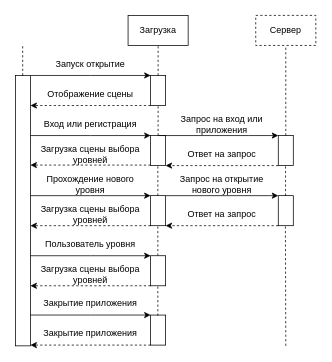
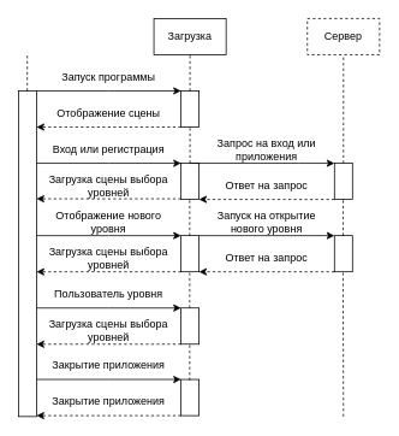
  <mxCell id="0" />
  <mxCell id="1" parent="0" />
  <mxCell id="2" value="Загрузка" style="rounded=0;whiteSpace=wrap;html=1;" parent="1" vertex="1"><mxGeometry x="170" y="20" width="80" height="40" as="geometry" /></mxCell>
  <mxCell id="3" value="Сервер" style="rounded=0;whiteSpace=wrap;html=1;dashed=1;" parent="1" vertex="1"><mxGeometry x="340" y="20" width="80" height="40" as="geometry" /></mxCell>
  <mxCell id="4" value="" style="rounded=0;whiteSpace=wrap;html=1;" parent="1" vertex="1"><mxGeometry x="200" y="100" width="20" height="40" as="geometry" /></mxCell>
  <mxCell id="5" value="" style="rounded=0;whiteSpace=wrap;html=1;" parent="1" vertex="1"><mxGeometry x="370" y="180" width="20" height="40" as="geometry" /></mxCell>
  <mxCell id="6" style="edgeStyle=orthogonalEdgeStyle;rounded=0;orthogonalLoop=1;jettySize=auto;html=1;exitX=1;exitY=0;exitDx=0;exitDy=0;entryX=0;entryY=0;entryDx=0;entryDy=0;" parent="1" source="7" target="4" edge="1"><mxGeometry relative="1" as="geometry"><Array as="points"><mxPoint x="120" y="100" /><mxPoint x="120" y="100" /></Array></mxGeometry></mxCell>
  <mxCell id="7" value="" style="rounded=0;whiteSpace=wrap;html=1;" parent="1" vertex="1"><mxGeometry x="20" y="100" width="20" height="360" as="geometry" /></mxCell>
- <mxCell id="8" value="Запуск открытие" style="text;html=1;align=center;verticalAlign=middle;whiteSpace=wrap;rounded=0;" parent="1" vertex="1"><mxGeometry x="40" y="70" width="160" height="30" as="geometry" /></mxCell>
+ <mxCell id="8" value="Запуск программы" style="text;html=1;align=center;verticalAlign=middle;whiteSpace=wrap;rounded=0;" parent="1" vertex="1"><mxGeometry x="40" y="70" width="160" height="30" as="geometry" /></mxCell>
  <mxCell id="9" value="Отображение сцены" style="text;html=1;align=center;verticalAlign=middle;whiteSpace=wrap;rounded=0;" parent="1" vertex="1"><mxGeometry x="40" y="110" width="160" height="30" as="geometry" /></mxCell>
  <mxCell id="10" value="" style="rounded=0;whiteSpace=wrap;html=1;" parent="1" vertex="1"><mxGeometry x="200" y="180" width="20" height="40" as="geometry" /></mxCell>
  <mxCell id="11" value="Вход или регистрация" style="text;html=1;align=center;verticalAlign=middle;whiteSpace=wrap;rounded=0;" parent="1" vertex="1"><mxGeometry x="40" y="150" width="160" height="30" as="geometry" /></mxCell>
  <mxCell id="12" value="Запрос на вход или приложения" style="text;html=1;align=center;verticalAlign=middle;whiteSpace=wrap;rounded=0;" parent="1" vertex="1"><mxGeometry x="220" y="150" width="150" height="30" as="geometry" /></mxCell>
  <mxCell id="13" value="Ответ на запрос" style="text;html=1;align=center;verticalAlign=middle;whiteSpace=wrap;rounded=0;" parent="1" vertex="1"><mxGeometry x="220" y="190" width="150" height="30" as="geometry" /></mxCell>
  <mxCell id="14" value="Загрузка сцены выбора уровней" style="text;html=1;align=center;verticalAlign=middle;whiteSpace=wrap;rounded=0;" parent="1" vertex="1"><mxGeometry x="40" y="190" width="160" height="30" as="geometry" /></mxCell>
  <mxCell id="15" style="edgeStyle=orthogonalEdgeStyle;rounded=0;orthogonalLoop=1;jettySize=auto;html=1;exitX=1;exitY=0;exitDx=0;exitDy=0;entryX=0;entryY=0;entryDx=0;entryDy=0;" parent="1" edge="1"><mxGeometry relative="1" as="geometry"><mxPoint x="40" y="180" as="sourcePoint" /><mxPoint x="200" y="180" as="targetPoint" /><Array as="points"><mxPoint x="120" y="180" /><mxPoint x="120" y="180" /></Array></mxGeometry></mxCell>
  <mxCell id="16" style="edgeStyle=orthogonalEdgeStyle;rounded=0;orthogonalLoop=1;jettySize=auto;html=1;exitX=1;exitY=0;exitDx=0;exitDy=0;entryX=0;entryY=0;entryDx=0;entryDy=0;" parent="1" target="5" edge="1"><mxGeometry relative="1" as="geometry"><mxPoint x="210" y="180" as="sourcePoint" /><mxPoint x="360" y="180" as="targetPoint" /><Array as="points"><mxPoint x="330" y="180" /><mxPoint x="330" y="180" /></Array></mxGeometry></mxCell>
  <mxCell id="17" style="edgeStyle=orthogonalEdgeStyle;rounded=0;orthogonalLoop=1;jettySize=auto;html=1;entryX=0.983;entryY=0.117;entryDx=0;entryDy=0;entryPerimeter=0;dashed=1;" parent="1" edge="1"><mxGeometry relative="1" as="geometry"><mxPoint x="370" y="220" as="sourcePoint" /><mxPoint x="220" y="220" as="targetPoint" /><Array as="points"><mxPoint x="370" y="220" /></Array></mxGeometry></mxCell>
  <mxCell id="18" style="edgeStyle=orthogonalEdgeStyle;rounded=0;orthogonalLoop=1;jettySize=auto;html=1;exitX=0;exitY=1;exitDx=0;exitDy=0;entryX=0.983;entryY=0.117;entryDx=0;entryDy=0;entryPerimeter=0;dashed=1;" parent="1" edge="1"><mxGeometry relative="1" as="geometry"><mxPoint x="200" y="219.31" as="sourcePoint" /><mxPoint x="40" y="219.31" as="targetPoint" /><Array as="points"><mxPoint x="160" y="219.31" /><mxPoint x="160" y="219.31" /></Array></mxGeometry></mxCell>
  <mxCell id="19" value="" style="endArrow=none;html=1;rounded=0;entryX=0.5;entryY=1;entryDx=0;entryDy=0;exitX=0.5;exitY=0;exitDx=0;exitDy=0;dashed=1;" parent="1" source="4" target="2" edge="1"><mxGeometry width="50" height="50" relative="1" as="geometry"><mxPoint x="250" y="220" as="sourcePoint" /><mxPoint x="300" y="170" as="targetPoint" /></mxGeometry></mxCell>
  <mxCell id="20" value="" style="endArrow=none;html=1;rounded=0;entryX=0.5;entryY=1;entryDx=0;entryDy=0;exitX=0.5;exitY=0;exitDx=0;exitDy=0;dashed=1;" parent="1" edge="1"><mxGeometry width="50" height="50" relative="1" as="geometry"><mxPoint x="29.66" y="100" as="sourcePoint" /><mxPoint x="29.66" y="60" as="targetPoint" /></mxGeometry></mxCell>
  <mxCell id="21" value="" style="endArrow=none;html=1;rounded=0;entryX=0.5;entryY=1;entryDx=0;entryDy=0;exitX=0.5;exitY=0;exitDx=0;exitDy=0;dashed=1;" parent="1" source="10" target="4" edge="1"><mxGeometry width="50" height="50" relative="1" as="geometry"><mxPoint x="220" y="110" as="sourcePoint" /><mxPoint x="220" y="70" as="targetPoint" /></mxGeometry></mxCell>
  <mxCell id="22" value="" style="endArrow=none;html=1;rounded=0;entryX=0.5;entryY=1;entryDx=0;entryDy=0;exitX=0.5;exitY=0;exitDx=0;exitDy=0;dashed=1;" parent="1" source="5" target="3" edge="1"><mxGeometry width="50" height="50" relative="1" as="geometry"><mxPoint x="369.66" y="120" as="sourcePoint" /><mxPoint x="369.66" y="60" as="targetPoint" /></mxGeometry></mxCell>
  <mxCell id="23" value="" style="rounded=0;whiteSpace=wrap;html=1;" parent="1" vertex="1"><mxGeometry x="200" y="260" width="20" height="40" as="geometry" /></mxCell>
  <mxCell id="24" value="" style="endArrow=none;html=1;rounded=0;entryX=0.5;entryY=1;entryDx=0;entryDy=0;exitX=0.5;exitY=0;exitDx=0;exitDy=0;dashed=1;" parent="1" edge="1"><mxGeometry width="50" height="50" relative="1" as="geometry"><mxPoint x="209.66" y="260" as="sourcePoint" /><mxPoint x="209.66" y="220" as="targetPoint" /></mxGeometry></mxCell>
  <mxCell id="25" style="edgeStyle=orthogonalEdgeStyle;rounded=0;orthogonalLoop=1;jettySize=auto;html=1;exitX=1;exitY=0;exitDx=0;exitDy=0;entryX=0;entryY=0;entryDx=0;entryDy=0;" parent="1" edge="1"><mxGeometry relative="1" as="geometry"><mxPoint x="40" y="260" as="sourcePoint" /><mxPoint x="200" y="260" as="targetPoint" /><Array as="points"><mxPoint x="120" y="260" /><mxPoint x="120" y="260" /></Array></mxGeometry></mxCell>
  <mxCell id="26" style="edgeStyle=orthogonalEdgeStyle;rounded=0;orthogonalLoop=1;jettySize=auto;html=1;exitX=1;exitY=0;exitDx=0;exitDy=0;" parent="1" edge="1"><mxGeometry relative="1" as="geometry"><mxPoint x="220" y="260" as="sourcePoint" /><mxPoint x="370" y="260" as="targetPoint" /><Array as="points"><mxPoint x="300" y="260" /><mxPoint x="300" y="260" /></Array></mxGeometry></mxCell>
  <mxCell id="27" style="edgeStyle=orthogonalEdgeStyle;rounded=0;orthogonalLoop=1;jettySize=auto;html=1;entryX=0.983;entryY=0.117;entryDx=0;entryDy=0;entryPerimeter=0;dashed=1;" parent="1" edge="1"><mxGeometry relative="1" as="geometry"><mxPoint x="370" y="300" as="sourcePoint" /><mxPoint x="220" y="300" as="targetPoint" /><Array as="points"><mxPoint x="370" y="300" /></Array></mxGeometry></mxCell>
  <mxCell id="28" style="edgeStyle=orthogonalEdgeStyle;rounded=0;orthogonalLoop=1;jettySize=auto;html=1;exitX=0;exitY=1;exitDx=0;exitDy=0;entryX=0.983;entryY=0.117;entryDx=0;entryDy=0;entryPerimeter=0;dashed=1;" parent="1" edge="1"><mxGeometry relative="1" as="geometry"><mxPoint x="200" y="300" as="sourcePoint" /><mxPoint x="40" y="300" as="targetPoint" /><Array as="points"><mxPoint x="160" y="300" /><mxPoint x="160" y="300" /></Array></mxGeometry></mxCell>
  <mxCell id="29" value="" style="rounded=0;whiteSpace=wrap;html=1;" parent="1" vertex="1"><mxGeometry x="370" y="260" width="20" height="40" as="geometry" /></mxCell>
  <mxCell id="30" value="" style="endArrow=none;html=1;rounded=0;entryX=0.5;entryY=1;entryDx=0;entryDy=0;exitX=0.5;exitY=0;exitDx=0;exitDy=0;dashed=1;" parent="1" edge="1"><mxGeometry width="50" height="50" relative="1" as="geometry"><mxPoint x="379.66" y="260" as="sourcePoint" /><mxPoint x="379.66" y="220" as="targetPoint" /></mxGeometry></mxCell>
- <mxCell id="31" value="Прохождение нового уровня" style="text;html=1;align=center;verticalAlign=middle;whiteSpace=wrap;rounded=0;" parent="1" vertex="1"><mxGeometry x="40" y="230" width="160" height="30" as="geometry" /></mxCell>
- <mxCell id="32" value="Запрос на открытие нового уровня" style="text;html=1;align=center;verticalAlign=middle;whiteSpace=wrap;rounded=0;" parent="1" vertex="1"><mxGeometry x="220" y="230" width="150" height="30" as="geometry" /></mxCell>
+ <mxCell id="31" value="Отображение нового уровня" style="text;html=1;align=center;verticalAlign=middle;whiteSpace=wrap;rounded=0;" parent="1" vertex="1"><mxGeometry x="40" y="230" width="160" height="30" as="geometry" /></mxCell>
+ <mxCell id="32" value="Запуск на открытие нового уровня" style="text;html=1;align=center;verticalAlign=middle;whiteSpace=wrap;rounded=0;" parent="1" vertex="1"><mxGeometry x="220" y="230" width="150" height="30" as="geometry" /></mxCell>
  <mxCell id="33" value="Ответ на запрос" style="text;html=1;align=center;verticalAlign=middle;whiteSpace=wrap;rounded=0;" parent="1" vertex="1"><mxGeometry x="220" y="270" width="150" height="30" as="geometry" /></mxCell>
  <mxCell id="34" value="Загрузка сцены выбора уровней" style="text;html=1;align=center;verticalAlign=middle;whiteSpace=wrap;rounded=0;" parent="1" vertex="1"><mxGeometry x="40" y="270" width="160" height="30" as="geometry" /></mxCell>
  <mxCell id="35" value="" style="rounded=0;whiteSpace=wrap;html=1;" parent="1" vertex="1"><mxGeometry x="200" y="419" width="20" height="40" as="geometry" /></mxCell>
  <mxCell id="36" value="" style="endArrow=none;html=1;rounded=0;entryX=0.5;entryY=1;entryDx=0;entryDy=0;exitX=0.5;exitY=0;exitDx=0;exitDy=0;dashed=1;" parent="1" edge="1"><mxGeometry width="50" height="50" relative="1" as="geometry"><mxPoint x="209.66" y="340" as="sourcePoint" /><mxPoint x="209.66" y="300" as="targetPoint" /></mxGeometry></mxCell>
  <mxCell id="37" style="edgeStyle=orthogonalEdgeStyle;rounded=0;orthogonalLoop=1;jettySize=auto;html=1;exitX=0;exitY=1;exitDx=0;exitDy=0;entryX=0.983;entryY=0.117;entryDx=0;entryDy=0;entryPerimeter=0;dashed=1;" parent="1" edge="1"><mxGeometry relative="1" as="geometry"><mxPoint x="200" y="459" as="sourcePoint" /><mxPoint x="40" y="459" as="targetPoint" /><Array as="points"><mxPoint x="160" y="459" /><mxPoint x="160" y="459" /></Array></mxGeometry></mxCell>
  <mxCell id="38" style="edgeStyle=orthogonalEdgeStyle;rounded=0;orthogonalLoop=1;jettySize=auto;html=1;exitX=1;exitY=0;exitDx=0;exitDy=0;entryX=0;entryY=0;entryDx=0;entryDy=0;" parent="1" edge="1"><mxGeometry relative="1" as="geometry"><mxPoint x="40" y="419" as="sourcePoint" /><mxPoint x="200" y="419" as="targetPoint" /><Array as="points"><mxPoint x="120" y="419" /><mxPoint x="120" y="419" /></Array></mxGeometry></mxCell>
  <mxCell id="39" value="Закрытие приложения" style="text;html=1;align=center;verticalAlign=middle;whiteSpace=wrap;rounded=0;" parent="1" vertex="1"><mxGeometry x="40" y="389" width="160" height="30" as="geometry" /></mxCell>
  <mxCell id="40" value="Закрытие приложения" style="text;html=1;align=center;verticalAlign=middle;whiteSpace=wrap;rounded=0;" parent="1" vertex="1"><mxGeometry x="40" y="429" width="160" height="30" as="geometry" /></mxCell>
  <mxCell id="41" style="edgeStyle=orthogonalEdgeStyle;rounded=0;orthogonalLoop=1;jettySize=auto;html=1;exitX=0;exitY=1;exitDx=0;exitDy=0;entryX=0.983;entryY=0.117;entryDx=0;entryDy=0;entryPerimeter=0;dashed=1;" parent="1" edge="1"><mxGeometry relative="1" as="geometry"><mxPoint x="200" y="140" as="sourcePoint" /><mxPoint x="40" y="140" as="targetPoint" /><Array as="points"><mxPoint x="160" y="140" /><mxPoint x="160" y="140" /></Array></mxGeometry></mxCell>
  <mxCell id="42" value="" style="rounded=0;whiteSpace=wrap;html=1;" vertex="1" parent="1"><mxGeometry x="200" y="340" width="20" height="40" as="geometry" /></mxCell>
  <mxCell id="43" style="edgeStyle=orthogonalEdgeStyle;rounded=0;orthogonalLoop=1;jettySize=auto;html=1;exitX=1;exitY=0;exitDx=0;exitDy=0;entryX=0;entryY=0;entryDx=0;entryDy=0;" edge="1" parent="1"><mxGeometry relative="1" as="geometry"><mxPoint x="40" y="340" as="sourcePoint" /><mxPoint x="200" y="340" as="targetPoint" /><Array as="points"><mxPoint x="120" y="340" /><mxPoint x="120" y="340" /></Array></mxGeometry></mxCell>
  <mxCell id="44" style="edgeStyle=orthogonalEdgeStyle;rounded=0;orthogonalLoop=1;jettySize=auto;html=1;exitX=0;exitY=1;exitDx=0;exitDy=0;entryX=0.983;entryY=0.117;entryDx=0;entryDy=0;entryPerimeter=0;dashed=1;" edge="1" parent="1"><mxGeometry relative="1" as="geometry"><mxPoint x="200" y="380" as="sourcePoint" /><mxPoint x="40" y="380" as="targetPoint" /><Array as="points"><mxPoint x="160" y="380" /><mxPoint x="160" y="380" /></Array></mxGeometry></mxCell>
  <mxCell id="45" value="Пользователь уровня" style="text;html=1;align=center;verticalAlign=middle;whiteSpace=wrap;rounded=0;" vertex="1" parent="1"><mxGeometry x="40" y="310" width="160" height="30" as="geometry" /></mxCell>
  <mxCell id="46" value="Загрузка сцены выбора уровней" style="text;html=1;align=center;verticalAlign=middle;whiteSpace=wrap;rounded=0;" vertex="1" parent="1"><mxGeometry x="40" y="350" width="160" height="30" as="geometry" /></mxCell>
  <mxCell id="47" value="" style="endArrow=none;html=1;rounded=0;entryX=0.5;entryY=1;entryDx=0;entryDy=0;exitX=0.5;exitY=0;exitDx=0;exitDy=0;dashed=1;" edge="1" parent="1"><mxGeometry width="50" height="50" relative="1" as="geometry"><mxPoint x="209.66" y="420" as="sourcePoint" /><mxPoint x="209.66" y="380" as="targetPoint" /></mxGeometry></mxCell>
  <mxCell id="48" value="" style="endArrow=none;html=1;rounded=0;entryX=0.5;entryY=1;entryDx=0;entryDy=0;dashed=1;" edge="1" parent="1"><mxGeometry width="50" height="50" relative="1" as="geometry"><mxPoint x="380" y="460" as="sourcePoint" /><mxPoint x="379.5" y="300" as="targetPoint" /></mxGeometry></mxCell>
